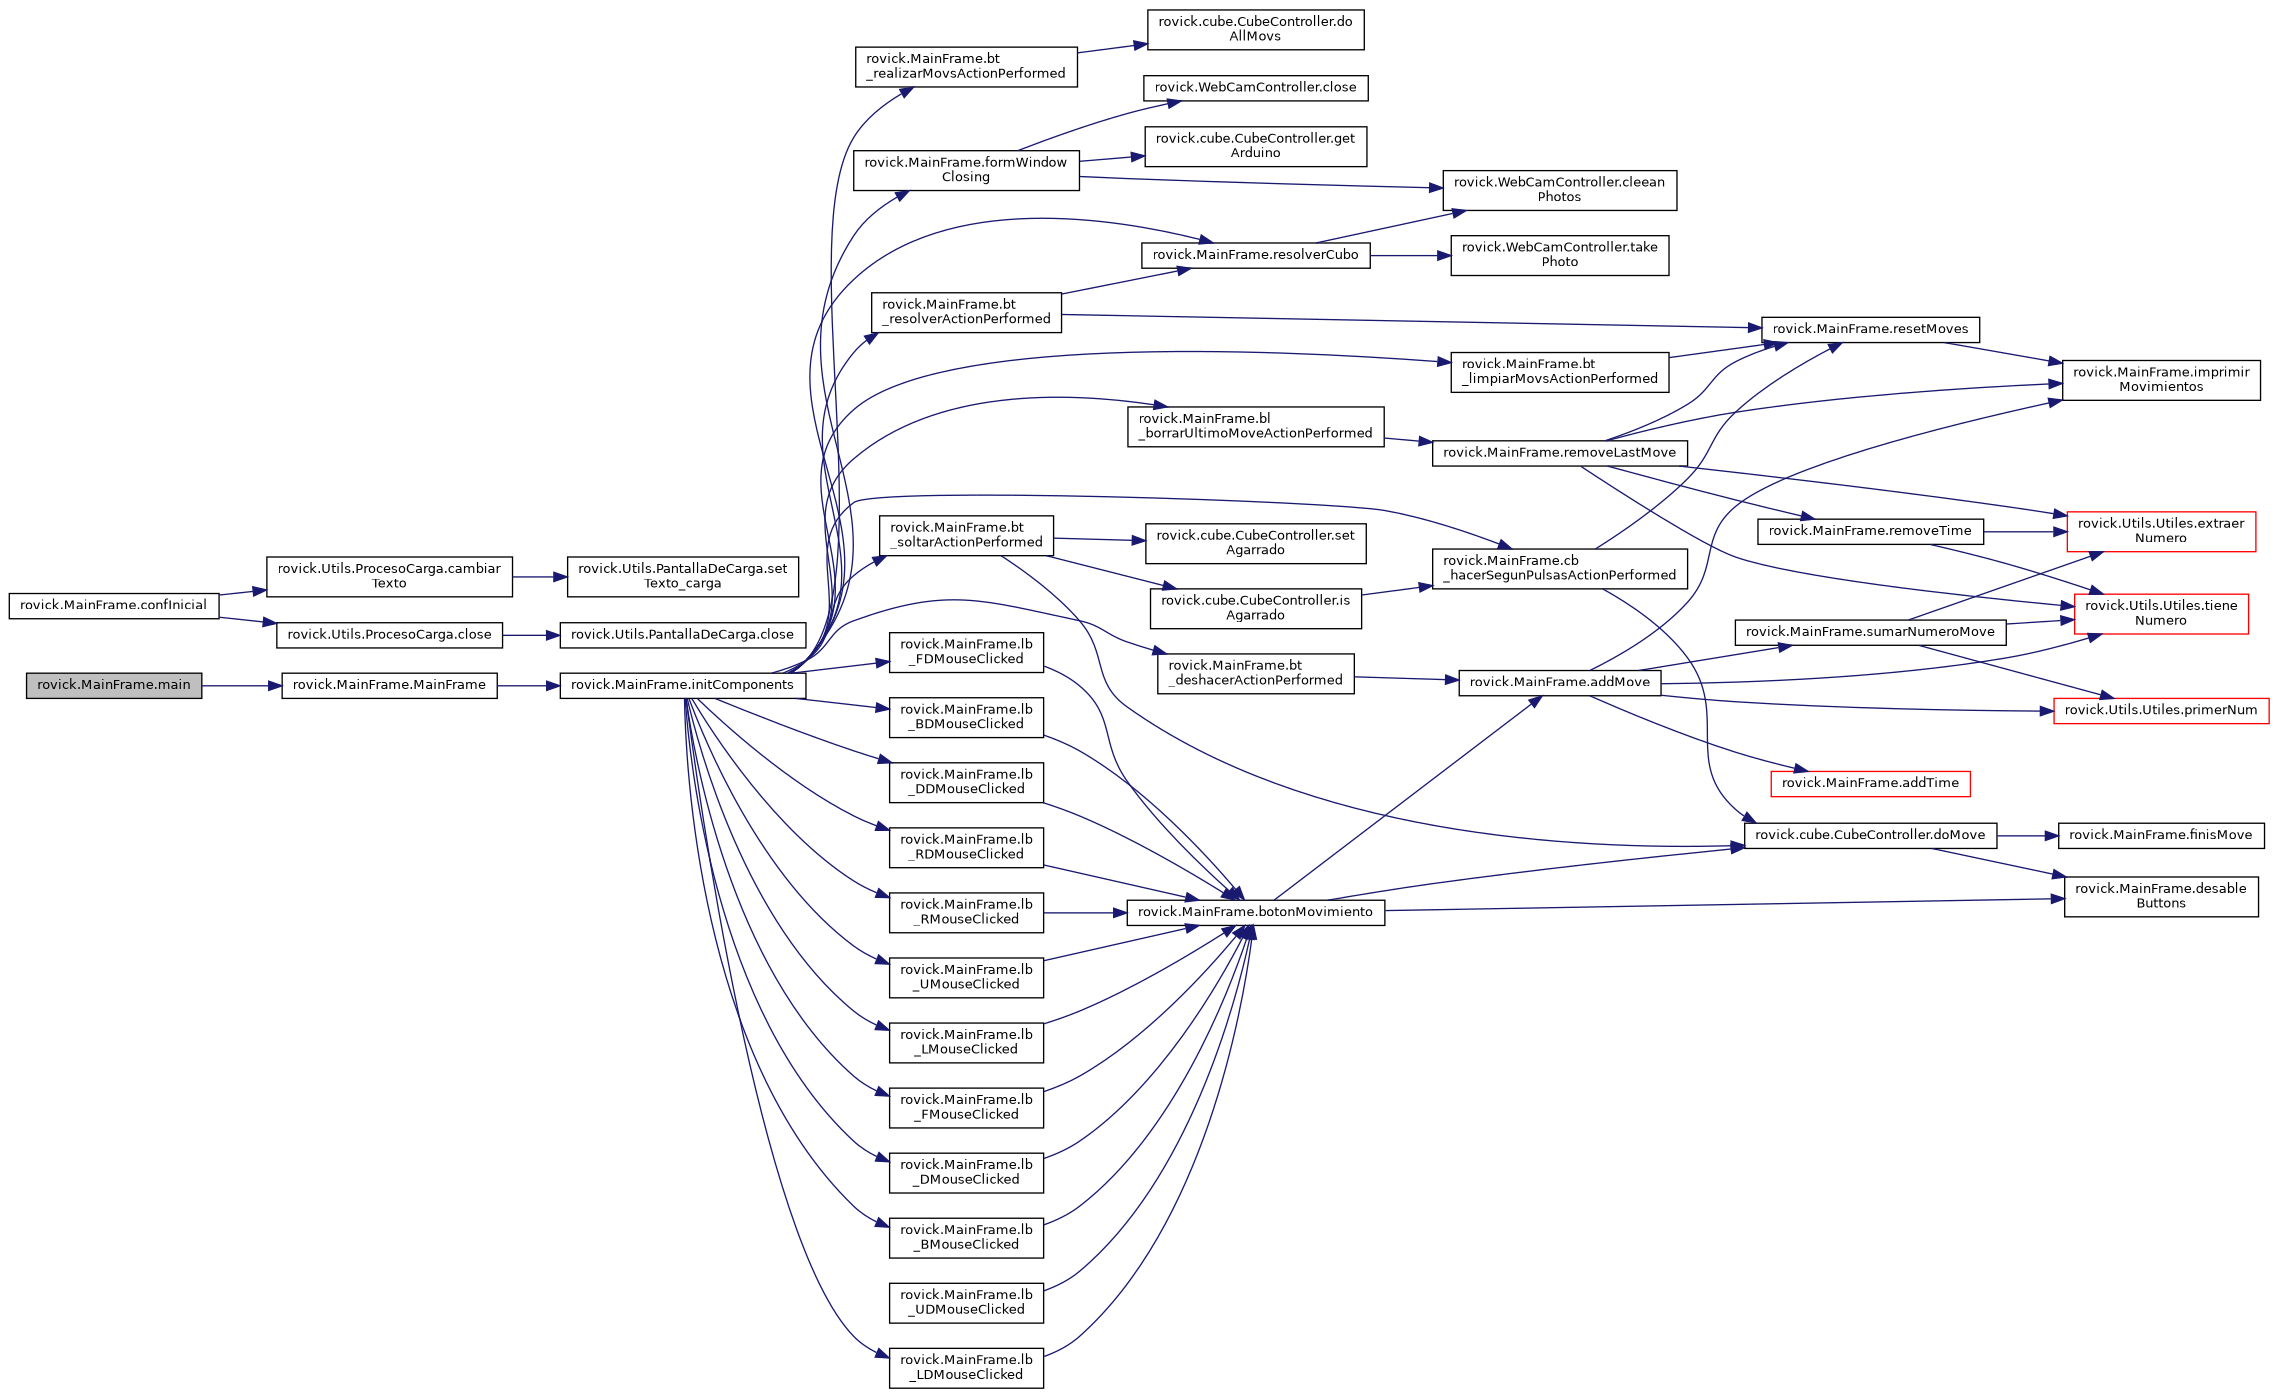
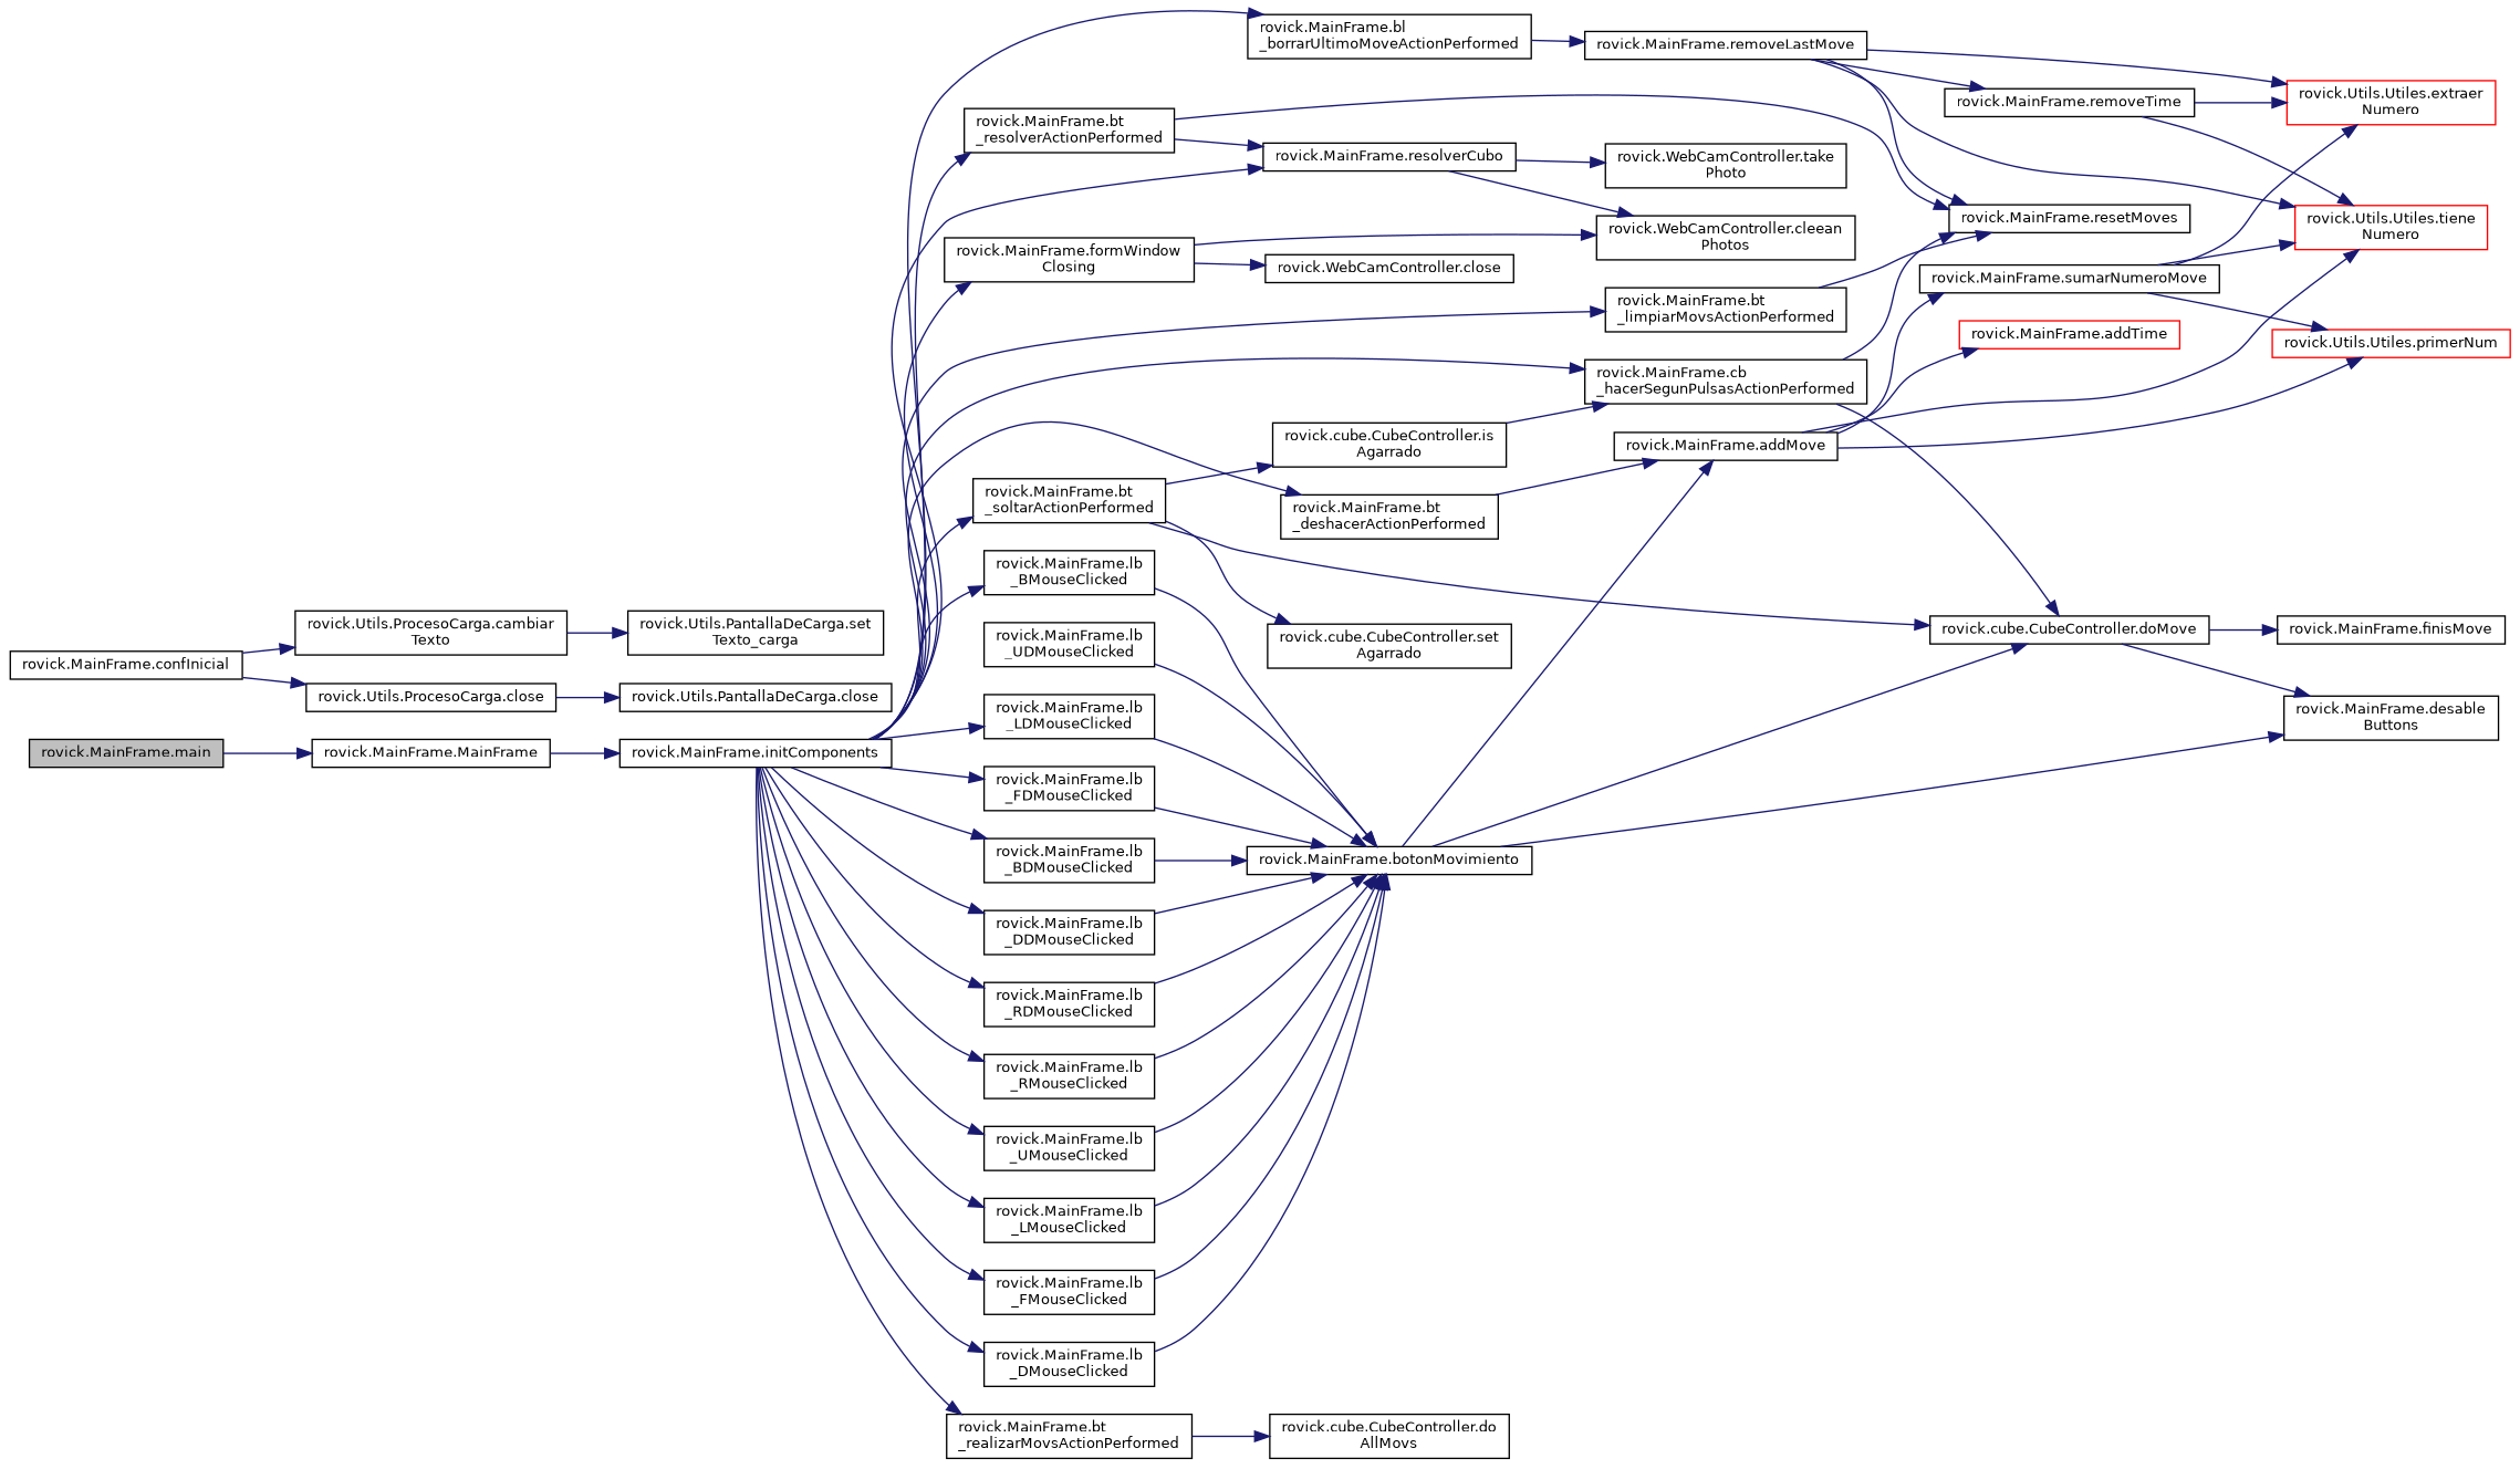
  digraph {
    rankdir=LR
    node [color=black fillcolor=white fontname=Helvetica fontsize=10 shape=record style=filled]
    edge [color=midnightblue fontname=Helvetica fontsize=10 labelfontname=Helvetica labelfontsize=10 style=solid]
    n1 [fillcolor=grey75 fontcolor=black height=0.2 label="rovick.MainFrame.main" width=0.4]
    n2 [height=0.2 label="rovick.MainFrame.MainFrame" width=0.4]
    n3 [height=0.2 label="rovick.MainFrame.initComponents" width=0.4]
    n4 [height=0.2 label="rovick.MainFrame.formWindow\lClosing" width=0.4]
    n5 [height=0.2 label="rovick.MainFrame.lb\l_RDMouseClicked" width=0.4]
    n6 [height=0.2 label="rovick.MainFrame.lb\l_RMouseClicked" width=0.4]
    n7 [height=0.2 label="rovick.MainFrame.lb\l_UMouseClicked" width=0.4]
    n8 [height=0.2 label="rovick.MainFrame.lb\l_LMouseClicked" width=0.4]
    n9 [height=0.2 label="rovick.MainFrame.lb\l_FMouseClicked" width=0.4]
    n10 [height=0.2 label="rovick.MainFrame.lb\l_DMouseClicked" width=0.4]
    n11 [height=0.2 label="rovick.MainFrame.lb\l_BMouseClicked" width=0.4]
    n12 [height=0.2 label="rovick.MainFrame.lb\l_LDMouseClicked" width=0.4]
    n13 [height=0.2 label="rovick.MainFrame.lb\l_FDMouseClicked" width=0.4]
    n14 [height=0.2 label="rovick.MainFrame.lb\l_BDMouseClicked" width=0.4]
    n15 [height=0.2 label="rovick.MainFrame.lb\l_DDMouseClicked" width=0.4]
    n16 [height=0.2 label="rovick.MainFrame.cb\l_hacerSegunPulsasActionPerformed" width=0.4]
    n17 [height=0.2 label="rovick.MainFrame.bt\l_resolverActionPerformed" width=0.4]
    n18 [height=0.2 label="rovick.MainFrame.bt\l_limpiarMovsActionPerformed" width=0.4]
    n19 [height=0.2 label="rovick.MainFrame.bt\l_realizarMovsActionPerformed" width=0.4]
    n20 [height=0.2 label="rovick.MainFrame.bt\l_deshacerActionPerformed" width=0.4]
    n21 [height=0.2 label="rovick.MainFrame.bt\l_soltarActionPerformed" width=0.4]
    n22 [height=0.2 label="rovick.MainFrame.bl\l_borrarUltimoMoveActionPerformed" width=0.4]
    n23 [height=0.2 label="rovick.MainFrame.resolverCubo" width=0.4]
    n24 [height=0.2 label="rovick.MainFrame.confInicial" width=0.4]
    n25 [height=0.2 label="rovick.Utils.ProcesoCarga.cambiar\lTexto" width=0.4]
    n26 [height=0.2 label="rovick.Utils.ProcesoCarga.close" width=0.4]
-   n27 [height=0.2 label="rovick.cube.CubeController.get\lArduino" width=0.4]
    n28 [height=0.2 label="rovick.WebCamController.cleean\lPhotos" width=0.4]
    n29 [height=0.2 label="rovick.WebCamController.close" width=0.4]
    n30 [height=0.2 label="rovick.MainFrame.botonMovimiento" width=0.4]
    n31 [height=0.2 label="rovick.MainFrame.lb\l_UDMouseClicked" width=0.4]
    n32 [height=0.2 label="rovick.cube.CubeController.doMove" width=0.4]
    n33 [height=0.2 label="rovick.MainFrame.resetMoves" width=0.4]
    n34 [height=0.2 label="rovick.cube.CubeController.do\lAllMovs" width=0.4]
    n35 [height=0.2 label="rovick.MainFrame.addMove" width=0.4]
    n36 [height=0.2 label="rovick.cube.CubeController.is\lAgarrado" width=0.4]
    n37 [height=0.2 label="rovick.cube.CubeController.set\lAgarrado" width=0.4]
    n38 [height=0.2 label="rovick.MainFrame.removeLastMove" width=0.4]
    n39 [height=0.2 label="rovick.MainFrame.desable\lButtons" width=0.4]
    n40 [color=red height=0.2 label="rovick.Utils.Utiles.tiene\lNumero" width=0.4]
    n41 [color=red height=0.2 label="rovick.Utils.Utiles.primerNum" width=0.4]
    n42 [height=0.2 label="rovick.MainFrame.sumarNumeroMove" width=0.4]
    n43 [color=red height=0.2 label="rovick.MainFrame.addTime" width=0.4]
-   n44 [height=0.2 label="rovick.MainFrame.imprimir\lMovimientos" width=0.4]
    n45 [height=0.2 label="rovick.MainFrame.finisMove" width=0.4]
    n46 [color=red height=0.2 label="rovick.Utils.Utiles.extraer\lNumero" width=0.4]
    n47 [height=0.2 label="rovick.WebCamController.take\lPhoto" width=0.4]
    n48 [height=0.2 label="rovick.MainFrame.removeTime" width=0.4]
    n49 [height=0.2 label="rovick.Utils.PantallaDeCarga.set\lTexto_carga" width=0.4]
    n50 [height=0.2 label="rovick.Utils.PantallaDeCarga.close" width=0.4]
    n1 -> n2
    n2 -> n3
    n3 -> n4
    n3 -> n5
    n3 -> n6
    n3 -> n7
    n3 -> n8
    n3 -> n9
    n3 -> n10
    n3 -> n11
    n3 -> n12
    n3 -> n13
    n3 -> n14
    n3 -> n15
    n3 -> n16
    n3 -> n17
    n3 -> n18
    n3 -> n19
    n3 -> n20
    n3 -> n21
    n3 -> n22
    n3 -> n23
-   n4 -> n27
    n4 -> n28
    n4 -> n29
    n5 -> n30
    n6 -> n30
    n7 -> n30
    n8 -> n30
    n9 -> n30
    n10 -> n30
    n11 -> n30
    n12 -> n30
    n13 -> n30
    n14 -> n30
    n15 -> n30
    n16 -> n32
    n16 -> n33
    n17 -> n23
    n17 -> n33
    n18 -> n33
    n19 -> n34
    n20 -> n35
    n21 -> n32
    n21 -> n36
    n21 -> n37
    n22 -> n38
    n23 -> n28
    n23 -> n47
    n24 -> n25
    n24 -> n26
    n25 -> n49
    n26 -> n50
    n30 -> n32
    n30 -> n35
    n30 -> n39
    n31 -> n30
    n32 -> n39
    n32 -> n45
-   n33 -> n44
    n35 -> n40
    n35 -> n41
    n35 -> n42
    n35 -> n43
-   n35 -> n44
    n36 -> n16
    n38 -> n33
    n38 -> n40
-   n38 -> n44
    n38 -> n46
    n38 -> n48
    n42 -> n40
    n42 -> n41
    n42 -> n46
    n48 -> n40
    n48 -> n46
  }
